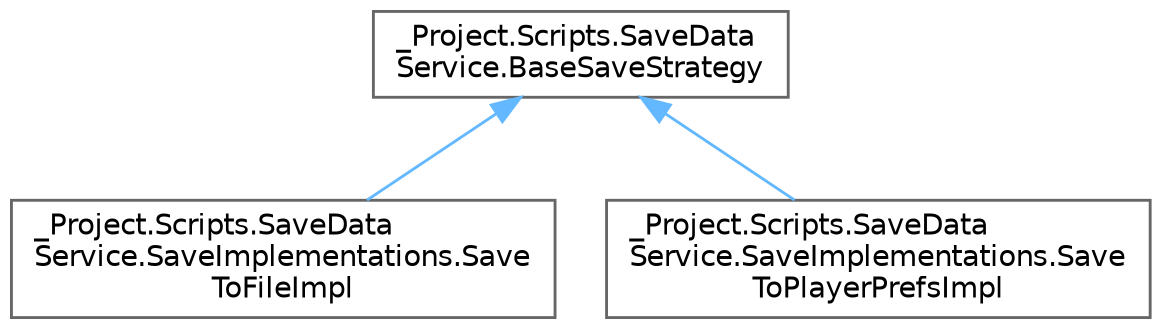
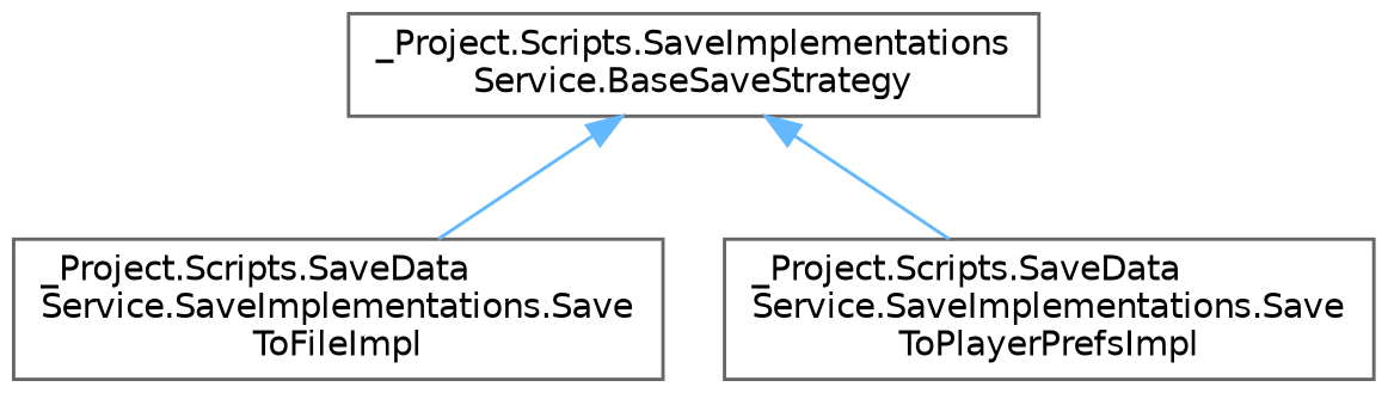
  digraph {
    rankdir=TB
    node [color=grey40 fillcolor=white fontname=Helvetica fontsize=10 shape=box style=filled]
    edge [color=steelblue1 dir=back fontname=Helvetica fontsize=10 labelfontname=Helvetica labelfontsize=10 style=solid]
-   n1 [height=0.2 label="_Project.Scripts.SaveData\lService.BaseSaveStrategy" width=0.4]
+   n1 [height=0.2 label="_Project.Scripts.SaveImplementations\lService.BaseSaveStrategy" width=0.4]
    n2 [height=0.2 label="_Project.Scripts.SaveData\lService.SaveImplementations.Save\lToFileImpl" width=0.4]
    n3 [height=0.2 label="_Project.Scripts.SaveData\lService.SaveImplementations.Save\lToPlayerPrefsImpl" width=0.4]
    n1 -> n2
    n1 -> n3
  }
